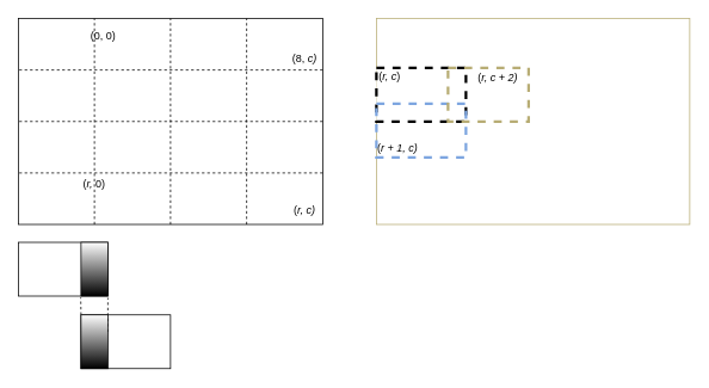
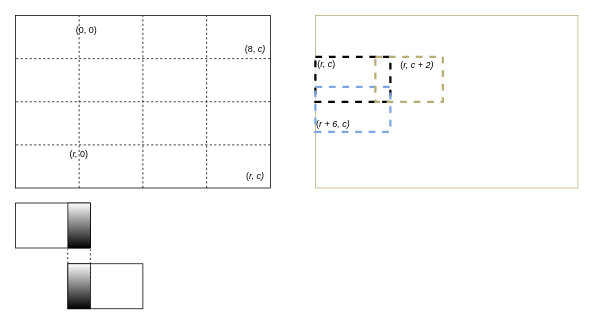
  <mxCell id="0" />
  <mxCell id="1" parent="0" />
  <mxCell id="2" value="" style="rounded=0;whiteSpace=wrap;html=1;" parent="1" vertex="1"><mxGeometry x="20" y="20" width="340" height="230" as="geometry" /></mxCell>
  <mxCell id="3" value="" style="endArrow=none;dashed=1;html=1;rounded=0;exitX=0.5;exitY=1;exitDx=0;exitDy=0;entryX=0.5;entryY=0;entryDx=0;entryDy=0;" parent="1" source="2" target="2" edge="1"><mxGeometry width="50" height="50" relative="1" as="geometry"><mxPoint x="50" y="70" as="sourcePoint" /><mxPoint x="100" y="20" as="targetPoint" /></mxGeometry></mxCell>
  <mxCell id="4" value="" style="endArrow=none;dashed=1;html=1;rounded=0;entryX=0;entryY=0.5;entryDx=0;entryDy=0;exitX=1;exitY=0.5;exitDx=0;exitDy=0;" parent="1" source="2" target="2" edge="1"><mxGeometry width="50" height="50" relative="1" as="geometry"><mxPoint x="150" y="160" as="sourcePoint" /><mxPoint x="200" y="110" as="targetPoint" /></mxGeometry></mxCell>
  <mxCell id="5" value="" style="endArrow=none;dashed=1;html=1;rounded=0;entryX=0;entryY=0.25;entryDx=0;entryDy=0;exitX=1;exitY=0.25;exitDx=0;exitDy=0;" parent="1" source="2" target="2" edge="1"><mxGeometry width="50" height="50" relative="1" as="geometry"><mxPoint x="200" y="180" as="sourcePoint" /><mxPoint x="250" y="130" as="targetPoint" /></mxGeometry></mxCell>
  <mxCell id="6" value="" style="endArrow=none;dashed=1;html=1;rounded=0;entryX=0;entryY=0.75;entryDx=0;entryDy=0;exitX=1;exitY=0.75;exitDx=0;exitDy=0;" parent="1" source="2" target="2" edge="1"><mxGeometry width="50" height="50" relative="1" as="geometry"><mxPoint x="370" y="88" as="sourcePoint" /><mxPoint x="30" y="88" as="targetPoint" /></mxGeometry></mxCell>
  <mxCell id="7" value="" style="endArrow=none;dashed=1;html=1;rounded=0;entryX=0.25;entryY=0;entryDx=0;entryDy=0;exitX=0.25;exitY=1;exitDx=0;exitDy=0;" parent="1" source="2" target="2" edge="1"><mxGeometry width="50" height="50" relative="1" as="geometry"><mxPoint x="200" y="180" as="sourcePoint" /><mxPoint x="250" y="130" as="targetPoint" /></mxGeometry></mxCell>
  <mxCell id="8" value="" style="endArrow=none;dashed=1;html=1;rounded=0;entryX=0.75;entryY=0;entryDx=0;entryDy=0;exitX=0.75;exitY=1;exitDx=0;exitDy=0;" parent="1" source="2" target="2" edge="1"><mxGeometry width="50" height="50" relative="1" as="geometry"><mxPoint x="115" y="260" as="sourcePoint" /><mxPoint x="115" y="30" as="targetPoint" /></mxGeometry></mxCell>
  <mxCell id="9" value="(0, 0)" style="text;html=1;align=center;verticalAlign=middle;whiteSpace=wrap;rounded=0;" parent="1" vertex="1"><mxGeometry x="85" y="25" width="60" height="30" as="geometry" /></mxCell>
  <mxCell id="10" value="(8, &lt;i&gt;c)&lt;/i&gt;" style="text;html=1;align=center;verticalAlign=middle;whiteSpace=wrap;rounded=0;" parent="1" vertex="1"><mxGeometry x="310" y="50" width="60" height="30" as="geometry" /></mxCell>
  <mxCell id="11" value="(&lt;i&gt;r, c)&lt;/i&gt;" style="text;html=1;align=center;verticalAlign=middle;whiteSpace=wrap;rounded=0;" parent="1" vertex="1"><mxGeometry x="310" y="220" width="60" height="30" as="geometry" /></mxCell>
  <mxCell id="12" value="(&lt;i&gt;r, &lt;/i&gt;0)" style="text;html=1;align=center;verticalAlign=middle;whiteSpace=wrap;rounded=0;" parent="1" vertex="1"><mxGeometry x="75" y="190" width="60" height="30" as="geometry" /></mxCell>
  <mxCell id="13" value="" style="rounded=0;whiteSpace=wrap;html=1;rotation=0;" parent="1" vertex="1"><mxGeometry x="20" y="270" width="100" height="60" as="geometry" /></mxCell>
  <mxCell id="14" value="" style="rounded=0;whiteSpace=wrap;html=1;rotation=0;" parent="1" vertex="1"><mxGeometry x="90" y="351" width="100" height="60" as="geometry" /></mxCell>
  <mxCell id="15" value="" style="endArrow=none;dashed=1;html=1;rounded=0;exitX=0;exitY=0;exitDx=0;exitDy=0;targetPerimeterSpacing=0;entryX=0.697;entryY=1.026;entryDx=0;entryDy=0;entryPerimeter=0;" parent="1" source="14" target="13" edge="1"><mxGeometry width="50" height="50" relative="1" as="geometry"><mxPoint x="90" y="350" as="sourcePoint" /><mxPoint x="90" y="340" as="targetPoint" /></mxGeometry></mxCell>
  <mxCell id="16" value="" style="endArrow=none;dashed=1;html=1;rounded=0;exitX=0;exitY=0;exitDx=0;exitDy=0;targetPerimeterSpacing=0;entryX=0.697;entryY=1.026;entryDx=0;entryDy=0;entryPerimeter=0;" parent="1" edge="1"><mxGeometry width="50" height="50" relative="1" as="geometry"><mxPoint x="120" y="370" as="sourcePoint" /><mxPoint x="120" y="332" as="targetPoint" /></mxGeometry></mxCell>
  <mxCell id="17" value="" style="rounded=0;whiteSpace=wrap;html=1;gradientColor=default;" parent="1" vertex="1"><mxGeometry x="90" y="270" width="30" height="60" as="geometry" /></mxCell>
  <mxCell id="18" value="" style="rounded=0;whiteSpace=wrap;html=1;gradientColor=default;" parent="1" vertex="1"><mxGeometry x="90" y="351" width="30" height="60" as="geometry" /></mxCell>
  <mxCell id="19" value="" style="rounded=0;whiteSpace=wrap;html=1;strokeColor=#b8ad75;" parent="1" vertex="1"><mxGeometry x="420" y="20" width="350" height="230" as="geometry" /></mxCell>
  <mxCell id="20" value="" style="rounded=0;whiteSpace=wrap;html=1;dashed=1;strokeWidth=3;" parent="1" vertex="1"><mxGeometry x="420" y="75" width="100" height="60" as="geometry" /></mxCell>
  <mxCell id="21" value="" style="rounded=0;whiteSpace=wrap;html=1;dashed=1;strokeWidth=3;fillColor=none;strokeColor=#7EA6E0;" parent="1" vertex="1"><mxGeometry x="420" y="115" width="100" height="60" as="geometry" /></mxCell>
  <mxCell id="22" value="" style="rounded=0;whiteSpace=wrap;html=1;dashed=1;strokeWidth=3;fillColor=none;strokeColor=#b8ad75;" parent="1" vertex="1"><mxGeometry x="500" y="75" width="90" height="60" as="geometry" /></mxCell>
  <mxCell id="23" value="(&lt;i&gt;r, c&lt;/i&gt;)" style="text;html=1;align=center;verticalAlign=middle;whiteSpace=wrap;rounded=0;" parent="1" vertex="1"><mxGeometry x="405" y="70" width="60" height="30" as="geometry" /></mxCell>
  <mxCell id="24" value="(&lt;i&gt;r, c + 2)&lt;/i&gt;" style="text;html=1;align=center;verticalAlign=middle;whiteSpace=wrap;rounded=0;" parent="1" vertex="1"><mxGeometry x="526" y="71" width="60" height="30" as="geometry" /></mxCell>
- <mxCell id="25" value="(&lt;i&gt;r&amp;nbsp;+ 1, c)&lt;/i&gt;" style="text;html=1;align=center;verticalAlign=middle;whiteSpace=wrap;rounded=0;" parent="1" vertex="1"><mxGeometry x="414" y="150" width="60" height="30" as="geometry" /></mxCell>
+ <mxCell id="25" value="(&lt;i&gt;r&amp;nbsp;+ 6, c)&lt;/i&gt;" style="text;html=1;align=center;verticalAlign=middle;whiteSpace=wrap;rounded=0;" parent="1" vertex="1"><mxGeometry x="414" y="150" width="60" height="30" as="geometry" /></mxCell>
